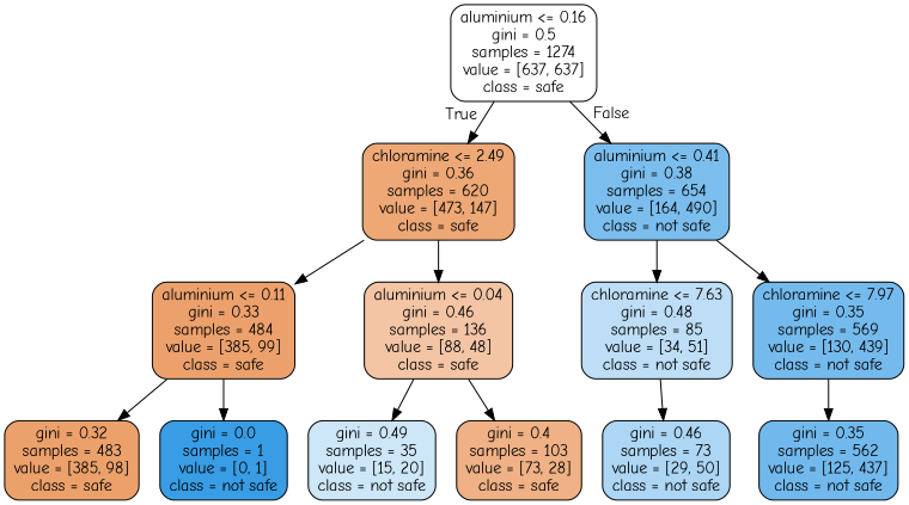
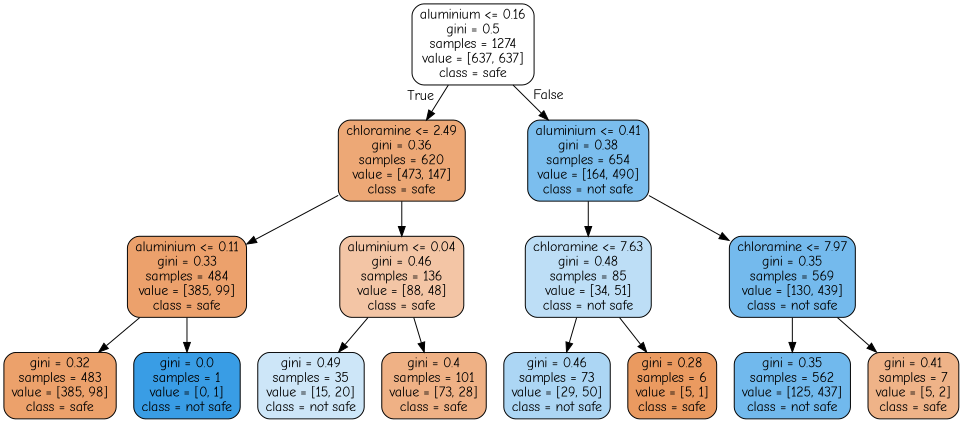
  digraph {
    fontname="Comic Neue"
    node [color=black fontname="Comic Neue" shape=box style="filled, rounded"]
    edge [fontname="Comic Neue"]
    n1 [fillcolor="#e5813900" label="aluminium <= 0.16\ngini = 0.5\nsamples = 1274\nvalue = [637, 637]\nclass = safe"]
    n2 [fillcolor="#e58139b0" label="chloramine <= 2.49\ngini = 0.36\nsamples = 620\nvalue = [473, 147]\nclass = safe"]
    n3 [fillcolor="#399de5aa" label="aluminium <= 0.41\ngini = 0.38\nsamples = 654\nvalue = [164, 490]\nclass = not safe"]
    n4 [fillcolor="#e58139bd" label="aluminium <= 0.11\ngini = 0.33\nsamples = 484\nvalue = [385, 99]\nclass = safe"]
    n5 [fillcolor="#e5813974" label="aluminium <= 0.04\ngini = 0.46\nsamples = 136\nvalue = [88, 48]\nclass = safe"]
    n6 [fillcolor="#399de555" label="chloramine <= 7.63\ngini = 0.48\nsamples = 85\nvalue = [34, 51]\nclass = not safe"]
    n7 [fillcolor="#399de5b3" label="chloramine <= 7.97\ngini = 0.35\nsamples = 569\nvalue = [130, 439]\nclass = not safe"]
    n8 [fillcolor="#e58139be" label="gini = 0.32\nsamples = 483\nvalue = [385, 98]\nclass = safe"]
    n9 [fillcolor="#399de5ff" label="gini = 0.0\nsamples = 1\nvalue = [0, 1]\nclass = not safe"]
    n10 [fillcolor="#399de540" label="gini = 0.49\nsamples = 35\nvalue = [15, 20]\nclass = not safe"]
-   n11 [fillcolor="#e581399d" label="gini = 0.4\nsamples = 103\nvalue = [73, 28]\nclass = safe"]
+   n11 [fillcolor="#e581399d" label="gini = 0.4\nsamples = 101\nvalue = [73, 28]\nclass = safe"]
    n12 [fillcolor="#399de56b" label="gini = 0.46\nsamples = 73\nvalue = [29, 50]\nclass = not safe"]
+   n13 [fillcolor="#e58139cc" label="gini = 0.28\nsamples = 6\nvalue = [5, 1]\nclass = safe"]
    n14 [fillcolor="#399de5b6" label="gini = 0.35\nsamples = 562\nvalue = [125, 437]\nclass = not safe"]
+   n15 [fillcolor="#e5813999" label="gini = 0.41\nsamples = 7\nvalue = [5, 2]\nclass = safe"]
    n1 -> n2 [headlabel=True labelangle=45 labeldistance=2.5]
    n1 -> n3 [headlabel=False labelangle=-45 labeldistance=2.5]
    n2 -> n4
    n2 -> n5
    n3 -> n6
    n3 -> n7
    n4 -> n8
    n4 -> n9
    n5 -> n10
    n5 -> n11
    n6 -> n12
+   n6 -> n13
    n7 -> n14
+   n7 -> n15
  }
